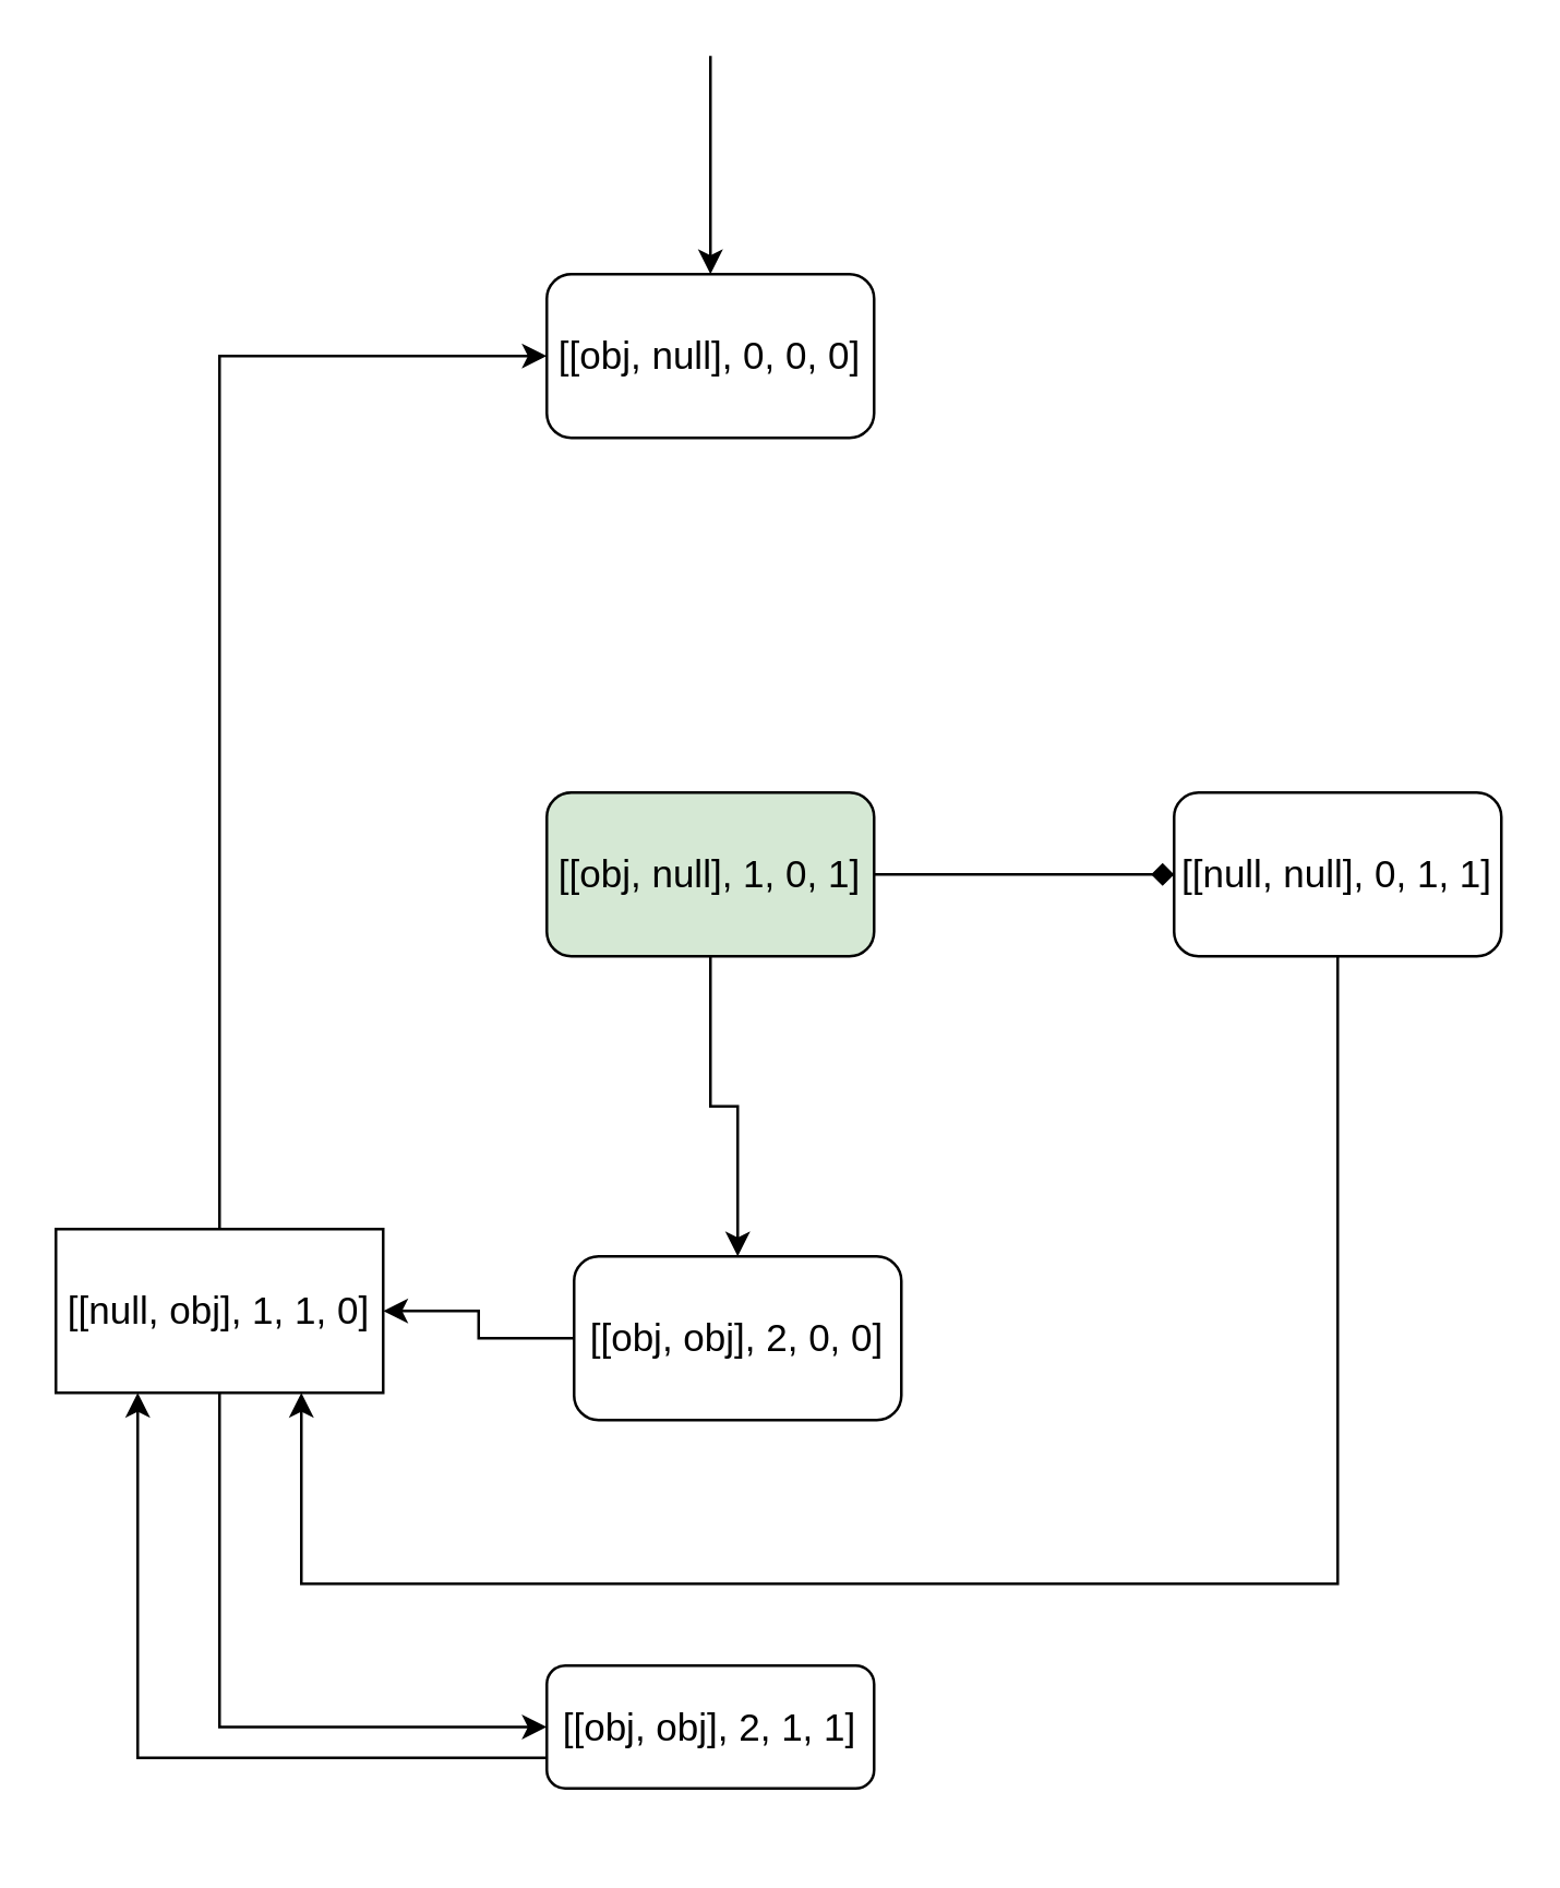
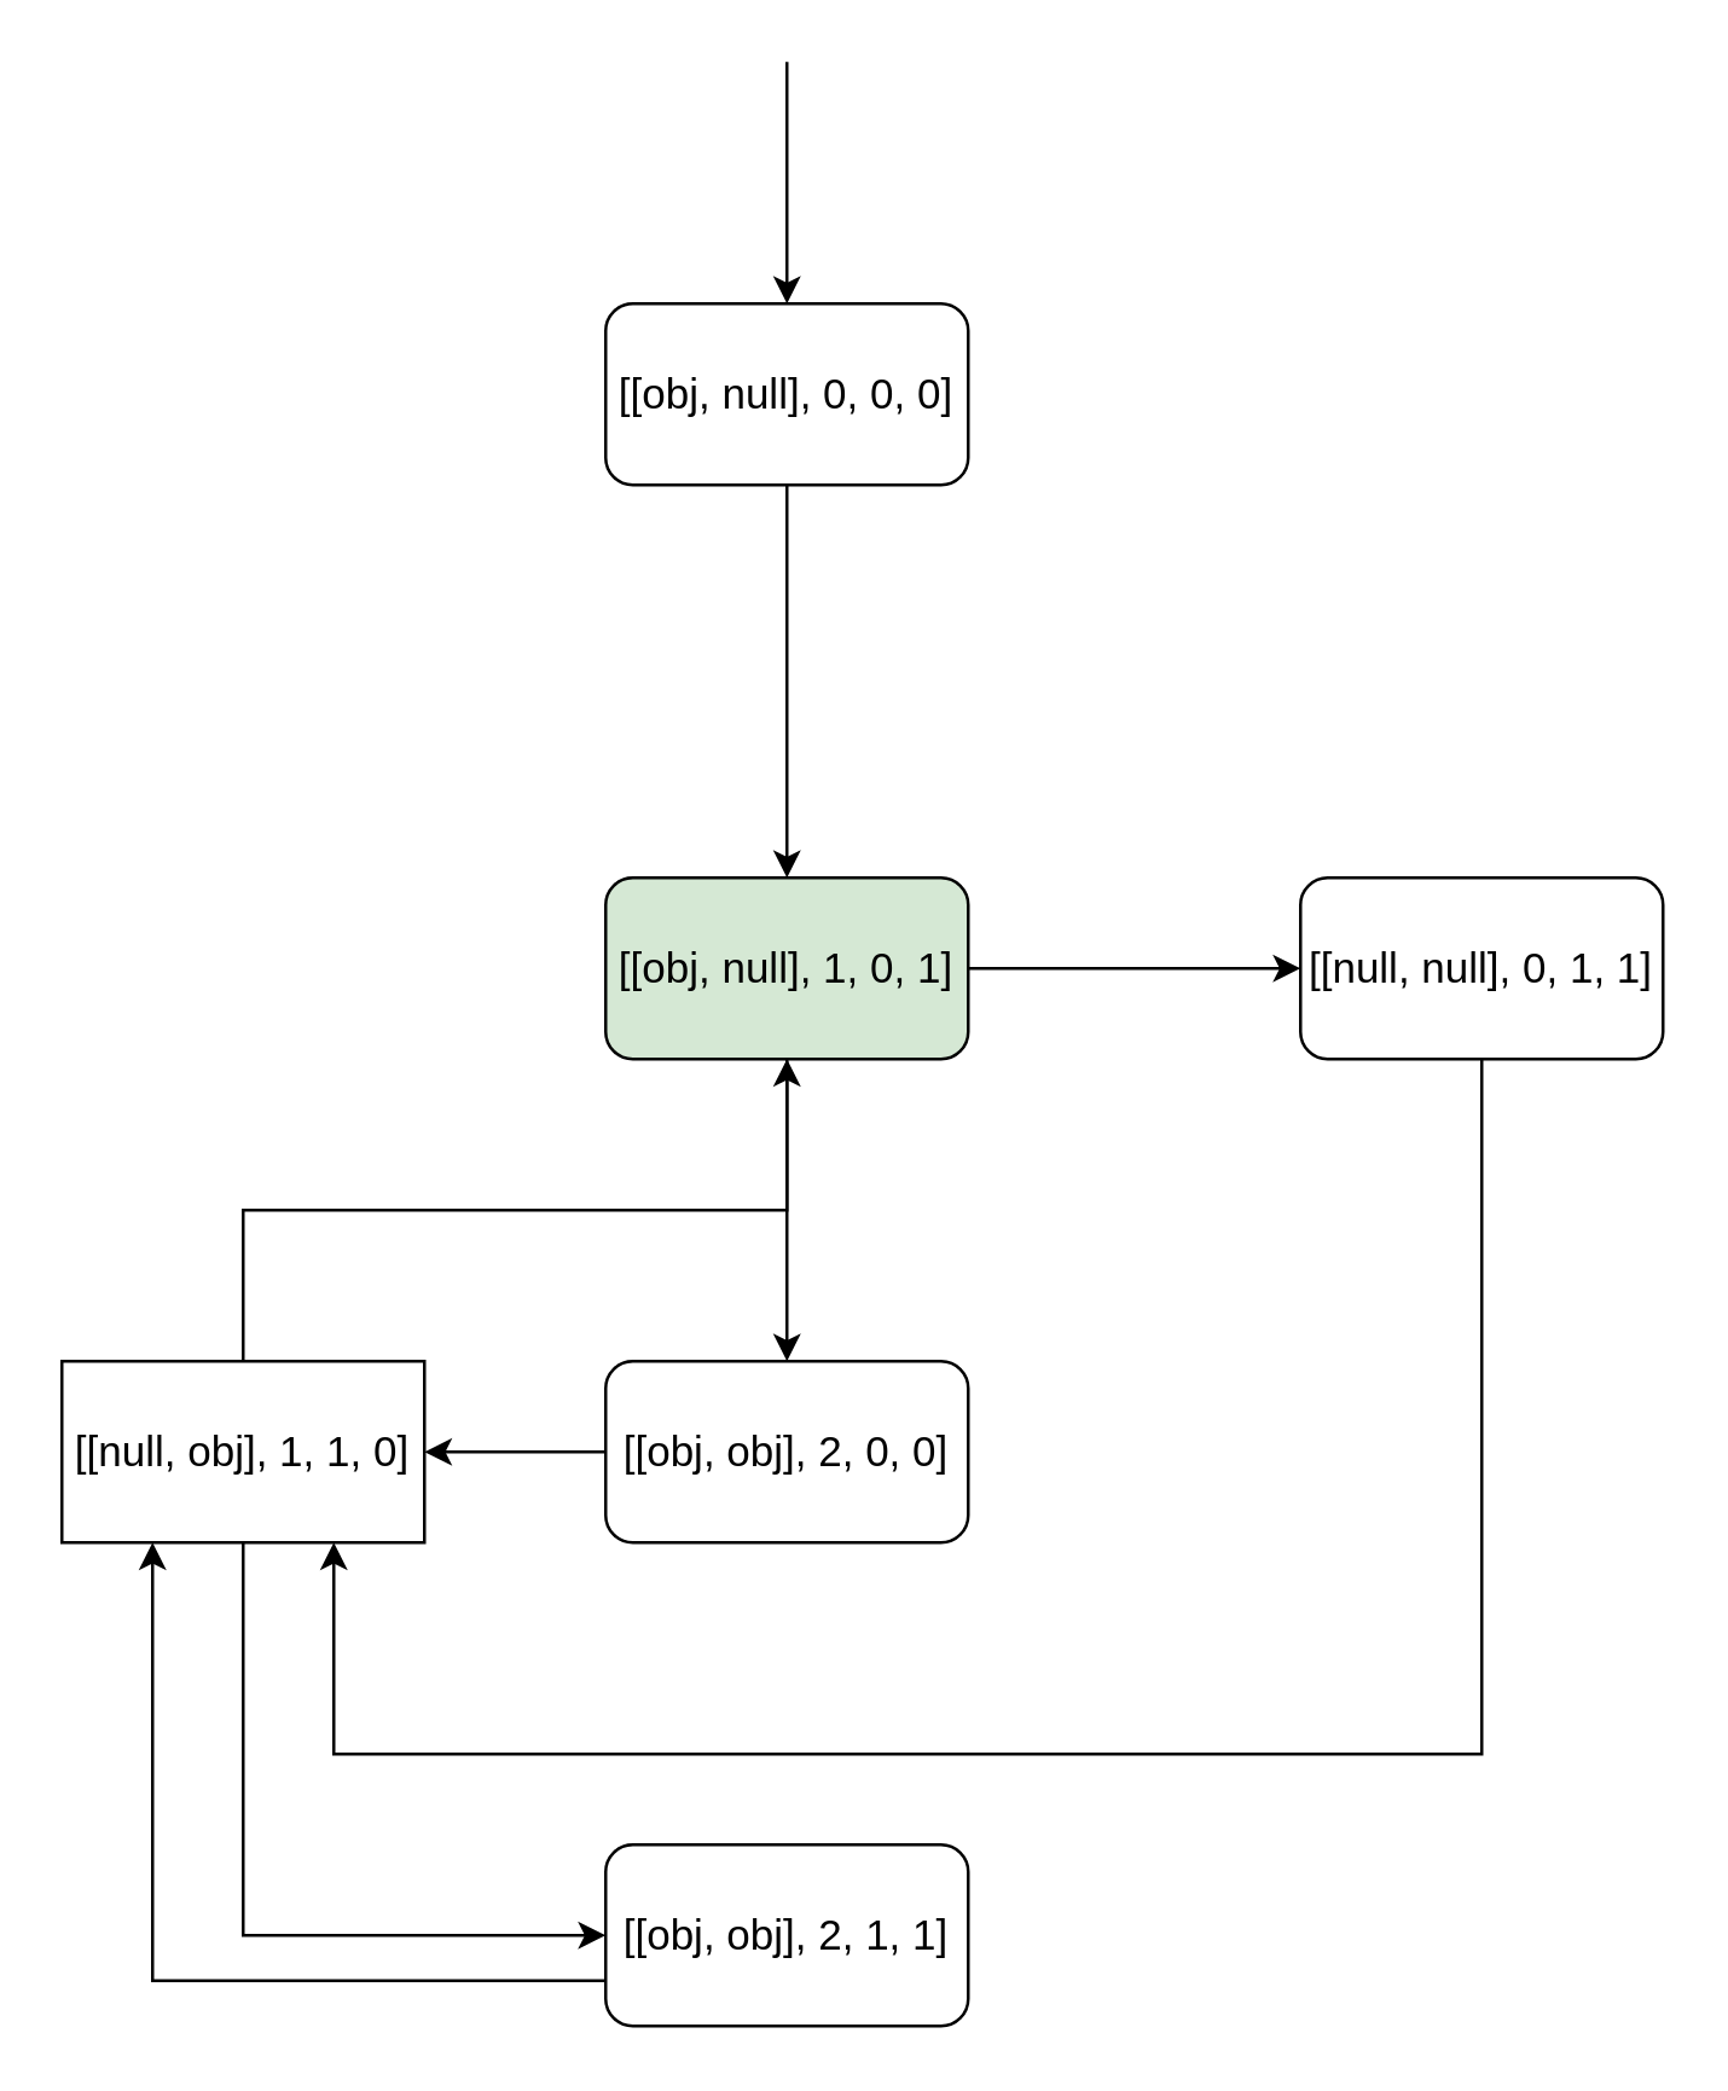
  <mxCell id="0" />
  <mxCell id="1" parent="0" />
+ <mxCell id="2" style="edgeStyle=orthogonalEdgeStyle;rounded=0;orthogonalLoop=1;jettySize=auto;html=1;exitX=0.5;exitY=1;exitDx=0;exitDy=0;entryX=0.5;entryY=0;entryDx=0;entryDy=0;fontSize=14;fontStyle=0" edge="1" parent="1" source="3" target="6"><mxGeometry relative="1" as="geometry" /></mxCell>
  <mxCell id="3" value="[[obj, null], 0, 0, 0]" style="rounded=1;whiteSpace=wrap;html=1;fontSize=14;fontStyle=0" vertex="1" parent="1"><mxGeometry x="200" y="100" width="120" height="60" as="geometry" /></mxCell>
  <mxCell id="4" style="edgeStyle=orthogonalEdgeStyle;rounded=0;orthogonalLoop=1;jettySize=auto;html=1;exitX=0.5;exitY=1;exitDx=0;exitDy=0;fontSize=14;fontStyle=0" edge="1" parent="1" source="6" target="8"><mxGeometry relative="1" as="geometry" /></mxCell>
- <mxCell id="5" style="edgeStyle=orthogonalEdgeStyle;rounded=0;orthogonalLoop=1;jettySize=auto;html=1;exitX=1;exitY=0.5;exitDx=0;exitDy=0;entryX=0;entryY=0.5;entryDx=0;entryDy=0;fontSize=14;fontStyle=0;endArrow=diamond;" edge="1" parent="1" source="6" target="10"><mxGeometry relative="1" as="geometry" /></mxCell>
+ <mxCell id="5" style="edgeStyle=orthogonalEdgeStyle;rounded=0;orthogonalLoop=1;jettySize=auto;html=1;exitX=1;exitY=0.5;exitDx=0;exitDy=0;entryX=0;entryY=0.5;entryDx=0;entryDy=0;fontSize=14;fontStyle=0" edge="1" parent="1" source="6" target="10"><mxGeometry relative="1" as="geometry" /></mxCell>
  <mxCell id="6" value="[[obj, null], 1, 0, 1]" style="rounded=1;whiteSpace=wrap;html=1;fontSize=14;fontStyle=0;fillColor=#d5e8d4;" vertex="1" parent="1"><mxGeometry x="200" y="290" width="120" height="60" as="geometry" /></mxCell>
  <mxCell id="7" style="edgeStyle=orthogonalEdgeStyle;rounded=0;orthogonalLoop=1;jettySize=auto;html=1;exitX=0;exitY=0.5;exitDx=0;exitDy=0;entryX=1;entryY=0.5;entryDx=0;entryDy=0;fontSize=14;fontStyle=0" edge="1" parent="1" source="8" target="13"><mxGeometry relative="1" as="geometry" /></mxCell>
- <mxCell id="8" value="[[obj, obj], 2, 0, 0]" style="rounded=1;whiteSpace=wrap;html=1;fontSize=14;fontStyle=0" vertex="1" parent="1"><mxGeometry x="210" y="460" width="120" height="60" as="geometry" /></mxCell>
+ <mxCell id="8" value="[[obj, obj], 2, 0, 0]" style="rounded=1;whiteSpace=wrap;html=1;fontSize=14;fontStyle=0" vertex="1" parent="1"><mxGeometry x="200" y="450" width="120" height="60" as="geometry" /></mxCell>
  <mxCell id="9" style="edgeStyle=orthogonalEdgeStyle;rounded=0;orthogonalLoop=1;jettySize=auto;html=1;entryX=0.75;entryY=1;entryDx=0;entryDy=0;fontSize=14;fontStyle=0" edge="1" parent="1" target="13"><mxGeometry relative="1" as="geometry"><mxPoint x="490" y="350" as="sourcePoint" /><Array as="points"><mxPoint x="490" y="580" /><mxPoint x="110" y="580" /></Array></mxGeometry></mxCell>
  <mxCell id="10" value="[[null, null], 0, 1, 1]" style="rounded=1;whiteSpace=wrap;html=1;fontSize=14;fontStyle=0" vertex="1" parent="1"><mxGeometry x="430" y="290" width="120" height="60" as="geometry" /></mxCell>
- <mxCell id="11" style="edgeStyle=orthogonalEdgeStyle;rounded=0;orthogonalLoop=1;jettySize=auto;html=1;exitX=0.5;exitY=0;exitDx=0;exitDy=0;entryX=0;entryY=0.5;entryDx=0;entryDy=0;fontSize=14;fontStyle=0" edge="1" parent="1" source="13" target="3"><mxGeometry relative="1" as="geometry" /></mxCell>
+ <mxCell id="11" style="edgeStyle=orthogonalEdgeStyle;rounded=0;orthogonalLoop=1;jettySize=auto;html=1;exitX=0.5;exitY=0;exitDx=0;exitDy=0;fontSize=14;fontStyle=0;" edge="1" parent="1" source="13" target="6"><mxGeometry relative="1" as="geometry" /></mxCell>
  <mxCell id="12" style="edgeStyle=orthogonalEdgeStyle;rounded=0;orthogonalLoop=1;jettySize=auto;html=1;exitX=0.5;exitY=1;exitDx=0;exitDy=0;entryX=0;entryY=0.5;entryDx=0;entryDy=0;fontSize=14;fontStyle=0" edge="1" parent="1" source="13" target="15"><mxGeometry relative="1" as="geometry" /></mxCell>
  <mxCell id="13" value="[[null, obj], 1, 1, 0]" style="whiteSpace=wrap;html=1;fontSize=14;fontStyle=0;rounded=0;" vertex="1" parent="1"><mxGeometry x="20" y="450" width="120" height="60" as="geometry" /></mxCell>
  <mxCell id="14" style="edgeStyle=orthogonalEdgeStyle;rounded=0;orthogonalLoop=1;jettySize=auto;html=1;exitX=0;exitY=0.75;exitDx=0;exitDy=0;entryX=0.25;entryY=1;entryDx=0;entryDy=0;fontSize=14;fontStyle=0" edge="1" parent="1" source="15" target="13"><mxGeometry relative="1" as="geometry" /></mxCell>
- <mxCell id="15" value="[[obj, obj], 2, 1, 1]" style="rounded=1;whiteSpace=wrap;html=1;fontSize=14;fontStyle=0" vertex="1" parent="1"><mxGeometry x="200" y="610" width="120" height="45" as="geometry" /></mxCell>
+ <mxCell id="15" value="[[obj, obj], 2, 1, 1]" style="rounded=1;whiteSpace=wrap;html=1;fontSize=14;fontStyle=0" vertex="1" parent="1"><mxGeometry x="200" y="610" width="120" height="60" as="geometry" /></mxCell>
  <mxCell id="16" style="edgeStyle=orthogonalEdgeStyle;rounded=0;orthogonalLoop=1;jettySize=auto;html=1;entryX=0.5;entryY=0;entryDx=0;entryDy=0;fontSize=14;fontStyle=0" edge="1" parent="1"><mxGeometry relative="1" as="geometry"><mxPoint x="260" y="20" as="sourcePoint" /><mxPoint x="260" y="100" as="targetPoint" /></mxGeometry></mxCell>
